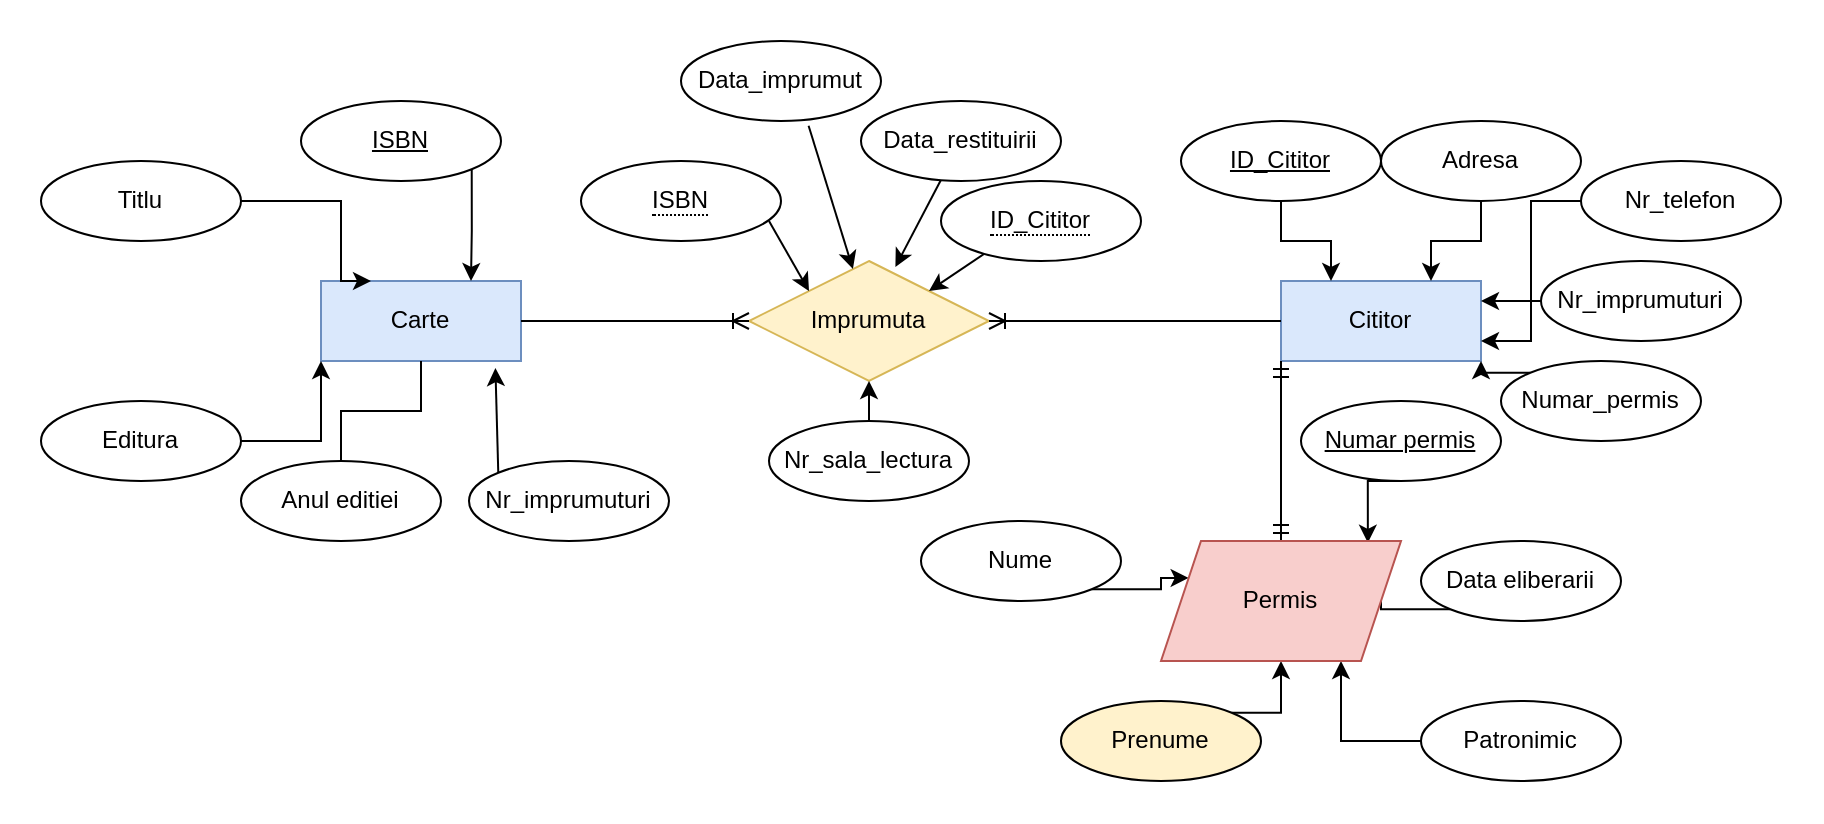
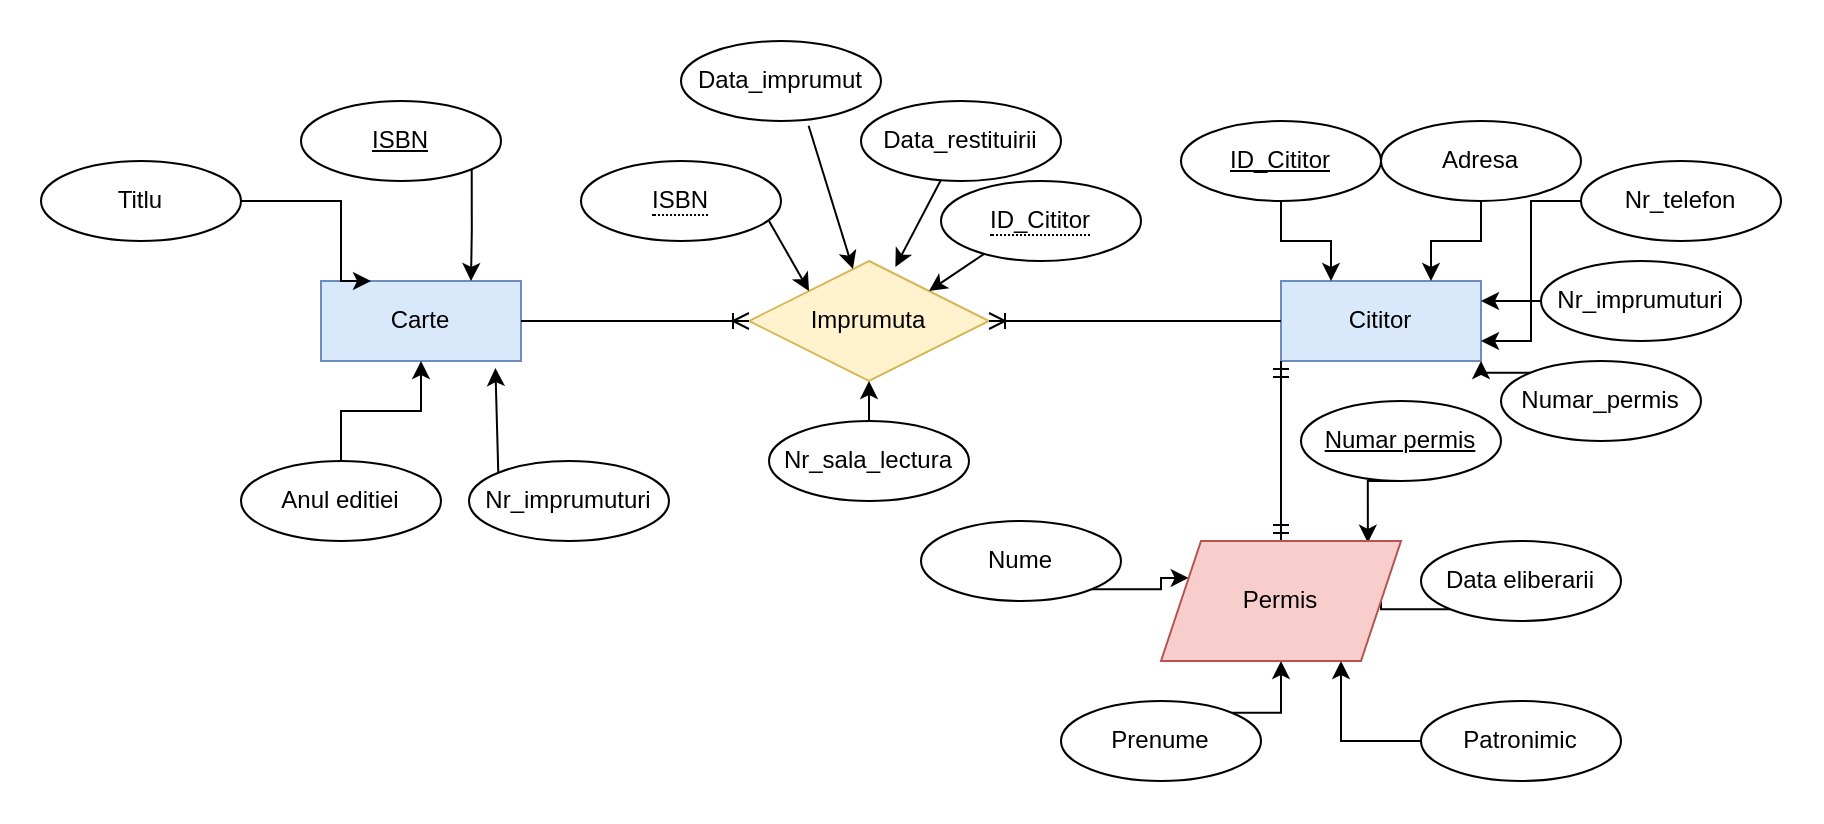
  <mxCell id="0" />
  <mxCell id="1" parent="0" />
  <mxCell id="2" value="Cititor" style="whiteSpace=wrap;html=1;align=center;fillColor=#dae8fc;strokeColor=#6c8ebf;" parent="1" vertex="1"><mxGeometry x="640" y="140" width="100" height="40" as="geometry" /></mxCell>
  <mxCell id="3" value="Carte" style="whiteSpace=wrap;html=1;align=center;fillColor=#dae8fc;strokeColor=#6c8ebf;" parent="1" vertex="1"><mxGeometry x="160" y="140" width="100" height="40" as="geometry" /></mxCell>
  <mxCell id="4" value="Imprumuta" style="shape=rhombus;perimeter=rhombusPerimeter;whiteSpace=wrap;html=1;align=center;fillColor=#fff2cc;strokeColor=#d6b656;" parent="1" vertex="1"><mxGeometry x="374" y="130" width="120" height="60" as="geometry" /></mxCell>
  <mxCell id="5" style="edgeStyle=orthogonalEdgeStyle;rounded=0;orthogonalLoop=1;jettySize=auto;html=1;exitX=1;exitY=1;exitDx=0;exitDy=0;entryX=0.75;entryY=0;entryDx=0;entryDy=0;" parent="1" source="6" target="3" edge="1"><mxGeometry relative="1" as="geometry" /></mxCell>
  <mxCell id="6" value="ISBN" style="ellipse;whiteSpace=wrap;html=1;align=center;fontStyle=4;" parent="1" vertex="1"><mxGeometry x="150" y="50" width="100" height="40" as="geometry" /></mxCell>
  <mxCell id="7" style="edgeStyle=orthogonalEdgeStyle;rounded=0;orthogonalLoop=1;jettySize=auto;html=1;entryX=0.25;entryY=0;entryDx=0;entryDy=0;" parent="1" source="8" target="3" edge="1"><mxGeometry relative="1" as="geometry"><Array as="points"><mxPoint x="170" y="100" /><mxPoint x="170" y="140" /></Array></mxGeometry></mxCell>
  <mxCell id="8" value="Titlu" style="ellipse;whiteSpace=wrap;html=1;align=center;" parent="1" vertex="1"><mxGeometry y="80" width="100" height="40" as="geometry" x="20" /></mxCell>
- <mxCell id="9" style="edgeStyle=orthogonalEdgeStyle;rounded=0;orthogonalLoop=1;jettySize=auto;html=1;entryX=0;entryY=1;entryDx=0;entryDy=0;" parent="1" source="10" target="3" edge="1"><mxGeometry relative="1" as="geometry" /></mxCell>
- <mxCell id="10" value="Editura" style="ellipse;whiteSpace=wrap;html=1;align=center;" parent="1" vertex="1"><mxGeometry y="200" width="100" height="40" as="geometry" x="20" /></mxCell>
- <mxCell id="11" style="edgeStyle=orthogonalEdgeStyle;rounded=0;orthogonalLoop=1;jettySize=auto;html=1;endArrow=none;" parent="1" source="12" target="3" edge="1"><mxGeometry relative="1" as="geometry" /></mxCell>
+ <mxCell id="11" style="edgeStyle=orthogonalEdgeStyle;rounded=0;orthogonalLoop=1;jettySize=auto;html=1;" parent="1" source="12" target="3" edge="1"><mxGeometry relative="1" as="geometry" /></mxCell>
  <mxCell id="12" value="Anul editiei" style="ellipse;whiteSpace=wrap;html=1;align=center;" parent="1" vertex="1"><mxGeometry x="120" y="230" width="100" height="40" as="geometry" /></mxCell>
  <mxCell id="13" style="edgeStyle=orthogonalEdgeStyle;rounded=0;orthogonalLoop=1;jettySize=auto;html=1;exitX=1;exitY=1;exitDx=0;exitDy=0;entryX=0;entryY=0.25;entryDx=0;entryDy=0;" parent="1" source="14" target="49" edge="1"><mxGeometry relative="1" as="geometry" /></mxCell>
  <mxCell id="14" value="Nume" style="ellipse;whiteSpace=wrap;html=1;align=center;" parent="1" vertex="1"><mxGeometry x="460" y="260" width="100" height="40" as="geometry" /></mxCell>
  <mxCell id="15" style="edgeStyle=orthogonalEdgeStyle;rounded=0;orthogonalLoop=1;jettySize=auto;html=1;exitX=0.5;exitY=1;exitDx=0;exitDy=0;entryX=0.862;entryY=0.015;entryDx=0;entryDy=0;entryPerimeter=0;" parent="1" source="16" target="49" edge="1"><mxGeometry relative="1" as="geometry" /></mxCell>
  <mxCell id="16" value="Numar permis" style="ellipse;whiteSpace=wrap;html=1;align=center;fontStyle=4;" parent="1" vertex="1"><mxGeometry x="650" y="200" width="100" height="40" as="geometry" /></mxCell>
  <mxCell id="17" style="edgeStyle=orthogonalEdgeStyle;rounded=0;orthogonalLoop=1;jettySize=auto;html=1;exitX=0;exitY=1;exitDx=0;exitDy=0;" parent="1" source="18" target="49" edge="1"><mxGeometry relative="1" as="geometry" /></mxCell>
  <mxCell id="18" value="Data eliberarii" style="ellipse;whiteSpace=wrap;html=1;align=center;" parent="1" vertex="1"><mxGeometry x="710" y="270" width="100" height="40" as="geometry" /></mxCell>
  <mxCell id="19" style="edgeStyle=orthogonalEdgeStyle;rounded=0;orthogonalLoop=1;jettySize=auto;html=1;entryX=0.25;entryY=0;entryDx=0;entryDy=0;" parent="1" source="20" target="2" edge="1"><mxGeometry relative="1" as="geometry" /></mxCell>
  <mxCell id="20" value="ID_Cititor" style="ellipse;whiteSpace=wrap;html=1;align=center;fontStyle=4;" parent="1" vertex="1"><mxGeometry x="590" y="60" width="100" height="40" as="geometry" /></mxCell>
  <mxCell id="21" style="edgeStyle=orthogonalEdgeStyle;rounded=0;orthogonalLoop=1;jettySize=auto;html=1;exitX=0.5;exitY=1;exitDx=0;exitDy=0;entryX=0.75;entryY=0;entryDx=0;entryDy=0;" parent="1" source="22" target="2" edge="1"><mxGeometry relative="1" as="geometry" /></mxCell>
  <mxCell id="22" value="Adresa" style="ellipse;whiteSpace=wrap;html=1;align=center;" parent="1" vertex="1"><mxGeometry x="690" y="60" width="100" height="40" as="geometry" /></mxCell>
  <mxCell id="23" style="edgeStyle=orthogonalEdgeStyle;rounded=0;orthogonalLoop=1;jettySize=auto;html=1;exitX=0;exitY=0.5;exitDx=0;exitDy=0;entryX=1;entryY=0.75;entryDx=0;entryDy=0;" edge="1" parent="1" source="24" target="2"><mxGeometry relative="1" as="geometry" /></mxCell>
  <mxCell id="24" value="Nr_telefon" style="ellipse;whiteSpace=wrap;html=1;align=center;" parent="1" vertex="1"><mxGeometry x="790" y="80" width="100" height="40" as="geometry" /></mxCell>
  <mxCell id="25" style="edgeStyle=orthogonalEdgeStyle;rounded=0;orthogonalLoop=1;jettySize=auto;html=1;exitX=0;exitY=0.5;exitDx=0;exitDy=0;entryX=0.75;entryY=1;entryDx=0;entryDy=0;" parent="1" source="26" target="49" edge="1"><mxGeometry relative="1" as="geometry" /></mxCell>
  <mxCell id="26" value="Patronimic" style="ellipse;whiteSpace=wrap;html=1;align=center;" parent="1" vertex="1"><mxGeometry x="710" y="350" width="100" height="40" as="geometry" /></mxCell>
  <mxCell id="27" style="edgeStyle=orthogonalEdgeStyle;rounded=0;orthogonalLoop=1;jettySize=auto;html=1;exitX=1;exitY=0;exitDx=0;exitDy=0;entryX=0.5;entryY=1;entryDx=0;entryDy=0;" parent="1" source="28" target="49" edge="1"><mxGeometry relative="1" as="geometry" /></mxCell>
- <mxCell id="28" value="Prenume" style="ellipse;whiteSpace=wrap;html=1;align=center;fillColor=#fff2cc;" parent="1" vertex="1"><mxGeometry x="530" y="350" width="100" height="40" as="geometry" /></mxCell>
+ <mxCell id="28" value="Prenume" style="ellipse;whiteSpace=wrap;html=1;align=center;" parent="1" vertex="1"><mxGeometry x="530" y="350" width="100" height="40" as="geometry" /></mxCell>
  <mxCell id="29" style="edgeStyle=none;rounded=0;orthogonalLoop=1;jettySize=auto;html=1;exitX=0.638;exitY=1.059;exitDx=0;exitDy=0;exitPerimeter=0;" parent="1" source="30" target="4" edge="1"><mxGeometry relative="1" as="geometry"><mxPoint x="390" y="70" as="sourcePoint" /></mxGeometry></mxCell>
  <mxCell id="30" value="Data_imprumut" style="ellipse;whiteSpace=wrap;html=1;align=center;" parent="1" vertex="1"><mxGeometry x="340" width="100" height="40" as="geometry" y="20" /></mxCell>
  <mxCell id="31" style="edgeStyle=none;rounded=0;orthogonalLoop=1;jettySize=auto;html=1;exitX=1;exitY=0.5;exitDx=0;exitDy=0;entryX=0;entryY=0;entryDx=0;entryDy=0;" parent="1" target="4" edge="1"><mxGeometry relative="1" as="geometry"><mxPoint x="384" y="110" as="sourcePoint" /></mxGeometry></mxCell>
  <mxCell id="32" style="edgeStyle=orthogonalEdgeStyle;rounded=0;orthogonalLoop=1;jettySize=auto;html=1;exitX=0.5;exitY=1;exitDx=0;exitDy=0;" parent="1" source="22" target="22" edge="1"><mxGeometry relative="1" as="geometry" /></mxCell>
  <mxCell id="33" style="edgeStyle=none;rounded=0;orthogonalLoop=1;jettySize=auto;html=1;exitX=0;exitY=1;exitDx=0;exitDy=0;entryX=1;entryY=0;entryDx=0;entryDy=0;" parent="1" target="4" edge="1"><mxGeometry relative="1" as="geometry"><mxPoint x="494.854" y="124.226" as="sourcePoint" /></mxGeometry></mxCell>
  <mxCell id="34" style="edgeStyle=orthogonalEdgeStyle;rounded=0;orthogonalLoop=1;jettySize=auto;html=1;exitX=0;exitY=0;exitDx=0;exitDy=0;entryX=1;entryY=1;entryDx=0;entryDy=0;" edge="1" parent="1" source="35" target="2"><mxGeometry relative="1" as="geometry" /></mxCell>
  <mxCell id="35" value="Numar_permis" style="ellipse;whiteSpace=wrap;html=1;align=center;" parent="1" vertex="1"><mxGeometry x="750" y="180" width="100" height="40" as="geometry" /></mxCell>
  <mxCell id="36" value="" style="fontSize=12;html=1;endArrow=ERmandOne;startArrow=ERmandOne;entryX=0.5;entryY=0;entryDx=0;entryDy=0;exitX=0;exitY=1;exitDx=0;exitDy=0;" parent="1" source="2" target="49" edge="1"><mxGeometry width="100" height="100" relative="1" as="geometry"><mxPoint x="480" y="310" as="sourcePoint" /><mxPoint x="883.8" y="160" as="targetPoint" /></mxGeometry></mxCell>
  <mxCell id="37" value="" style="edgeStyle=entityRelationEdgeStyle;fontSize=12;html=1;endArrow=ERoneToMany;entryX=1;entryY=0.5;entryDx=0;entryDy=0;exitX=0;exitY=0.5;exitDx=0;exitDy=0;" parent="1" source="2" target="4" edge="1"><mxGeometry width="100" height="100" relative="1" as="geometry"><mxPoint x="480" y="310" as="sourcePoint" /><mxPoint x="580" y="210" as="targetPoint" /></mxGeometry></mxCell>
  <mxCell id="38" value="" style="edgeStyle=entityRelationEdgeStyle;fontSize=12;html=1;endArrow=ERoneToMany;exitX=1;exitY=0.5;exitDx=0;exitDy=0;entryX=0;entryY=0.5;entryDx=0;entryDy=0;" parent="1" source="3" target="4" edge="1"><mxGeometry width="100" height="100" relative="1" as="geometry"><mxPoint x="480" y="310" as="sourcePoint" /><mxPoint x="580" y="210" as="targetPoint" /></mxGeometry></mxCell>
  <mxCell id="39" value="&lt;span style=&quot;border-bottom: 1px dotted&quot;&gt;ID_Cititor&lt;/span&gt;" style="ellipse;whiteSpace=wrap;html=1;align=center;" parent="1" vertex="1"><mxGeometry x="470" y="90" width="100" height="40" as="geometry" /></mxCell>
  <mxCell id="40" value="&lt;span style=&quot;border-bottom: 1px dotted&quot;&gt;ISBN&lt;/span&gt;" style="ellipse;whiteSpace=wrap;html=1;align=center;" parent="1" vertex="1"><mxGeometry x="290" y="80" width="100" height="40" as="geometry" /></mxCell>
  <mxCell id="41" style="edgeStyle=none;rounded=0;orthogonalLoop=1;jettySize=auto;html=1;entryX=0.61;entryY=0.049;entryDx=0;entryDy=0;entryPerimeter=0;" parent="1" source="42" target="4" edge="1"><mxGeometry relative="1" as="geometry" /></mxCell>
  <mxCell id="42" value="Data_restituirii" style="ellipse;whiteSpace=wrap;html=1;align=center;" parent="1" vertex="1"><mxGeometry x="430" y="50" width="100" height="40" as="geometry" /></mxCell>
  <mxCell id="43" style="edgeStyle=orthogonalEdgeStyle;rounded=0;orthogonalLoop=1;jettySize=auto;html=1;exitX=0;exitY=0.5;exitDx=0;exitDy=0;entryX=1;entryY=0.25;entryDx=0;entryDy=0;" edge="1" parent="1" source="44" target="2"><mxGeometry relative="1" as="geometry" /></mxCell>
  <mxCell id="44" value="Nr_imprumuturi" style="ellipse;whiteSpace=wrap;html=1;align=center;" parent="1" vertex="1"><mxGeometry x="770" y="130" width="100" height="40" as="geometry" /></mxCell>
  <mxCell id="45" style="edgeStyle=none;rounded=0;orthogonalLoop=1;jettySize=auto;html=1;exitX=0;exitY=0;exitDx=0;exitDy=0;entryX=0.872;entryY=1.088;entryDx=0;entryDy=0;entryPerimeter=0;" parent="1" source="46" target="3" edge="1"><mxGeometry relative="1" as="geometry" /></mxCell>
  <mxCell id="46" value="Nr_imprumuturi" style="ellipse;whiteSpace=wrap;html=1;align=center;" parent="1" vertex="1"><mxGeometry x="234" y="230" width="100" height="40" as="geometry" /></mxCell>
  <mxCell id="47" style="edgeStyle=none;rounded=0;orthogonalLoop=1;jettySize=auto;html=1;exitX=0.5;exitY=0;exitDx=0;exitDy=0;entryX=0.5;entryY=1;entryDx=0;entryDy=0;" parent="1" source="48" target="4" edge="1"><mxGeometry relative="1" as="geometry" /></mxCell>
  <mxCell id="48" value="Nr_sala_lectura" style="ellipse;whiteSpace=wrap;html=1;align=center;" parent="1" vertex="1"><mxGeometry x="384" y="210" width="100" height="40" as="geometry" /></mxCell>
  <mxCell id="49" value="Permis" style="shape=parallelogram;perimeter=parallelogramPerimeter;whiteSpace=wrap;html=1;fixedSize=1;fillColor=#f8cecc;strokeColor=#b85450;" parent="1" vertex="1"><mxGeometry x="580" y="270" width="120" height="60" as="geometry" /></mxCell>
